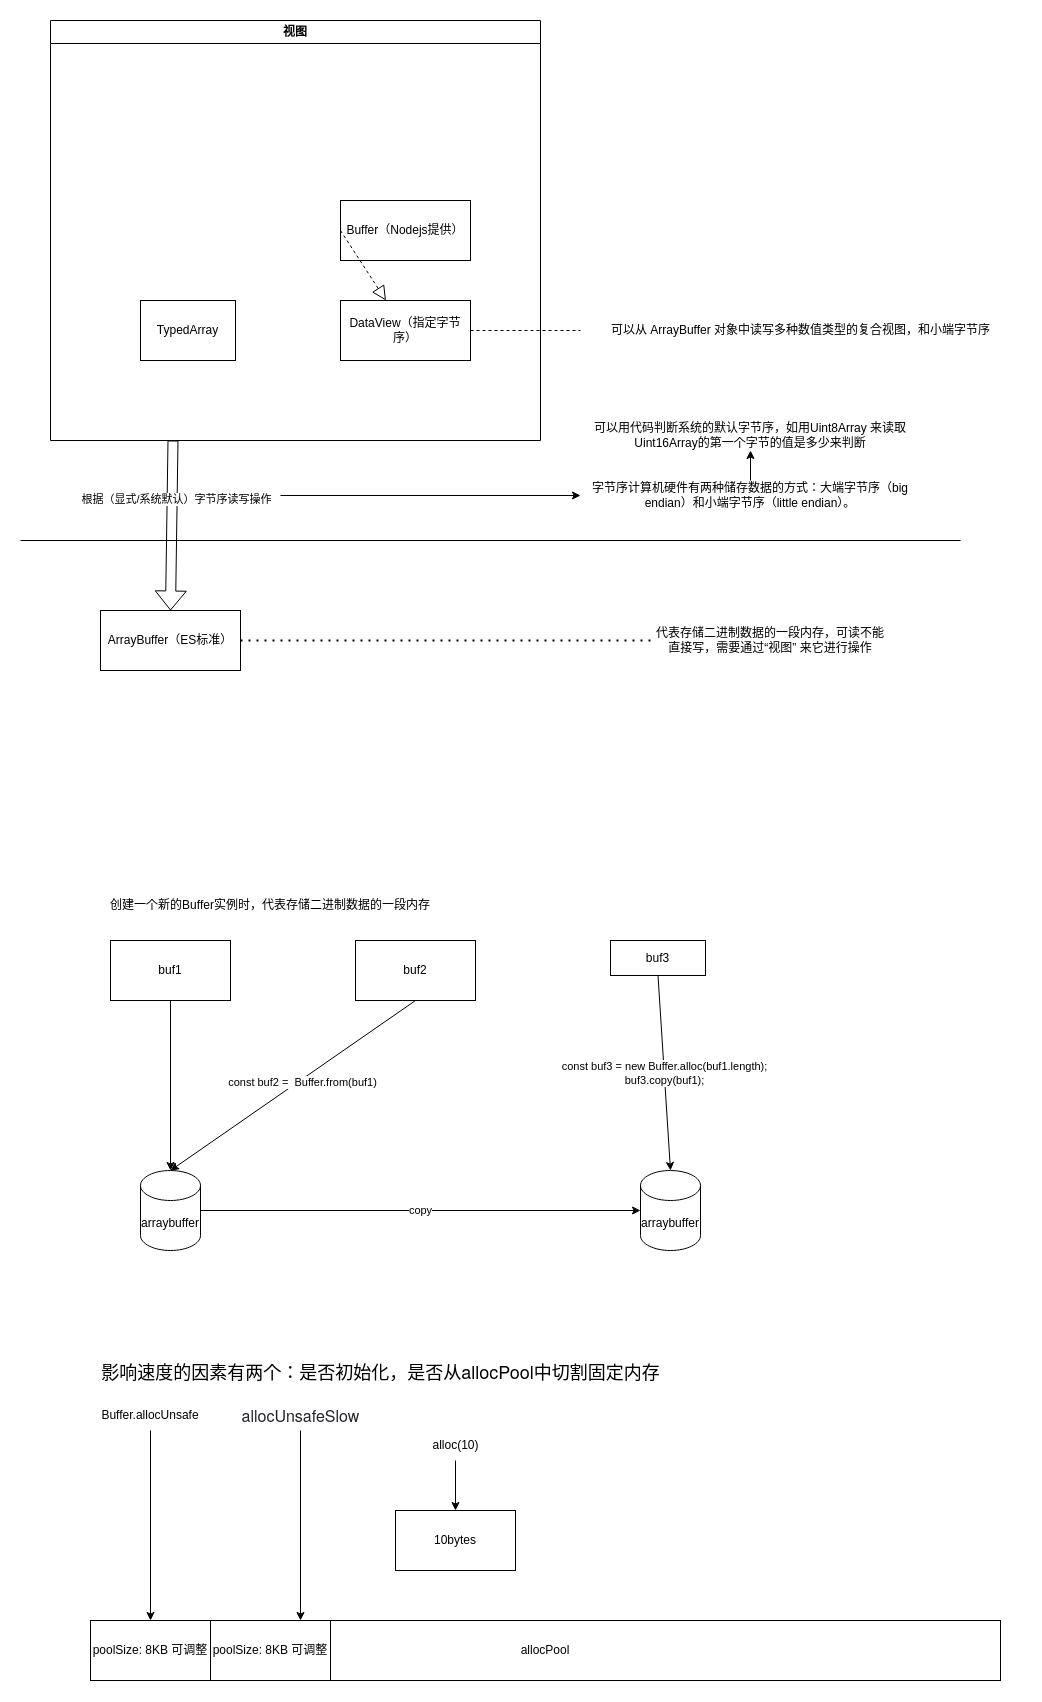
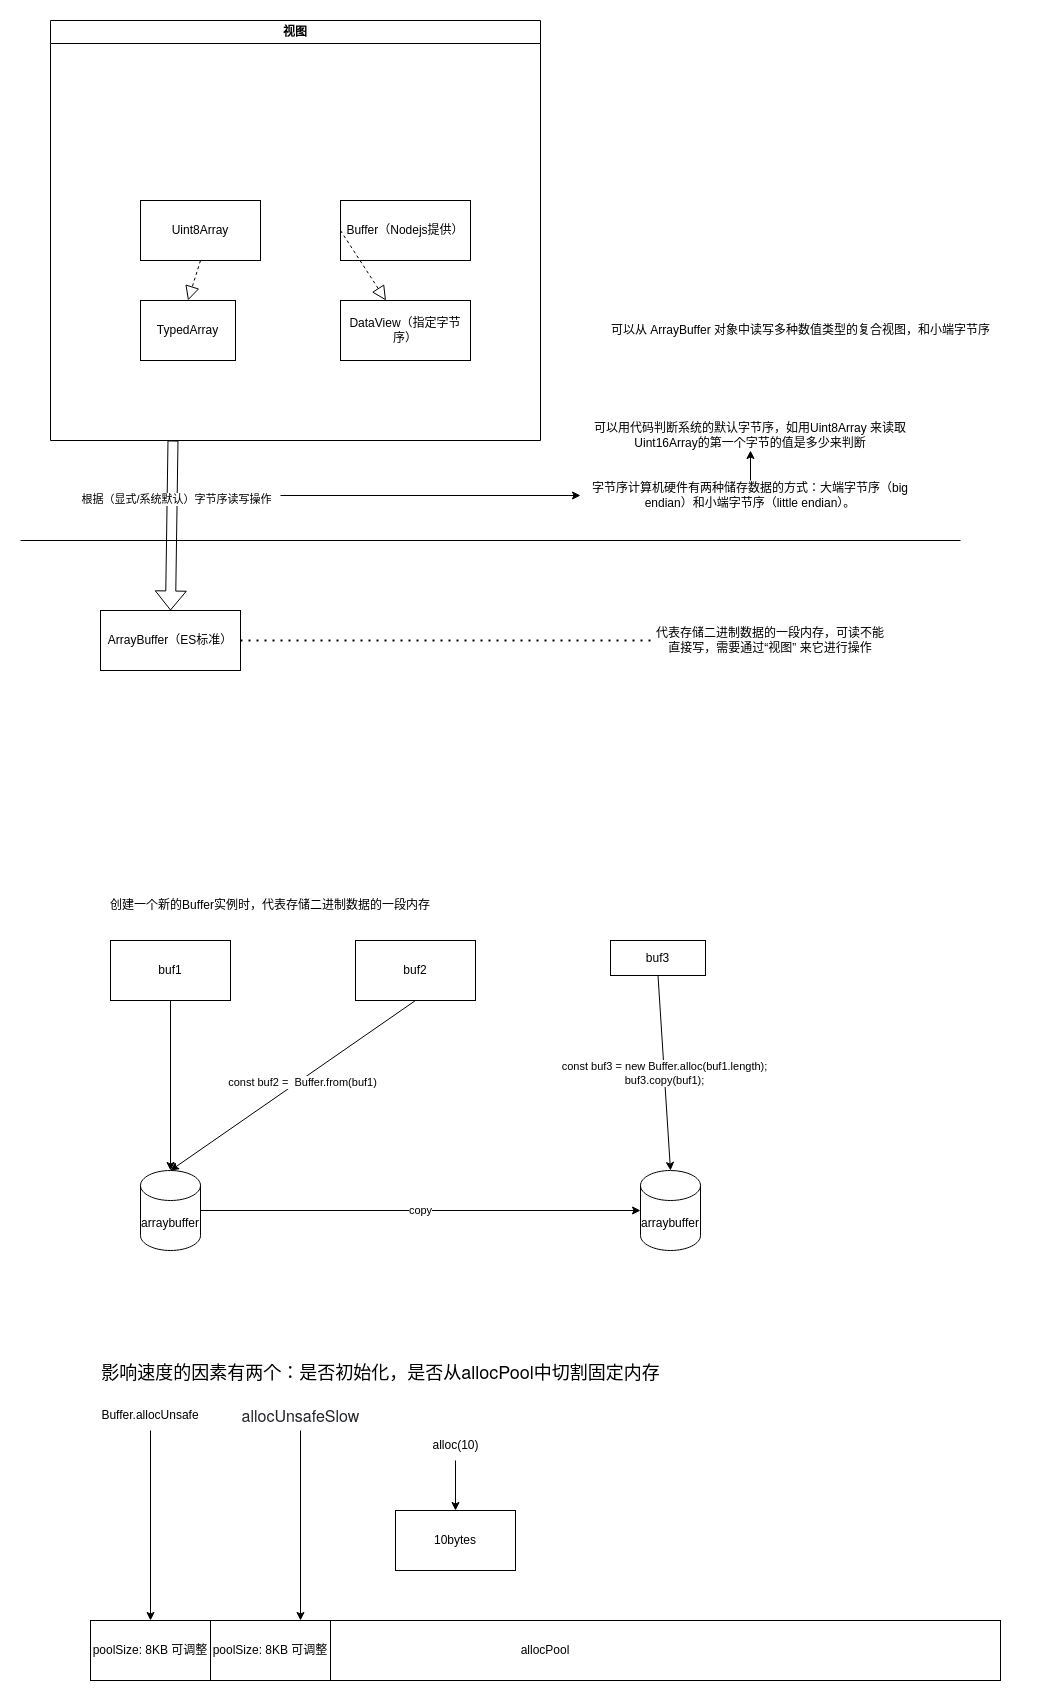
  <mxCell id="0" />
  <mxCell id="1" parent="0" />
  <mxCell id="2" value="ArrayBuffer（ES标准）" style="rounded=0;whiteSpace=wrap;html=1;" parent="1" vertex="1"><mxGeometry x="100" y="610" width="140" height="60" as="geometry" /></mxCell>
  <mxCell id="3" value="代表存储二进制数据的一段内存，可读不能直接写，需要通过“视图” 来它进行操作" style="text;html=1;strokeColor=none;fillColor=none;align=center;verticalAlign=middle;whiteSpace=wrap;rounded=0;" parent="1" vertex="1"><mxGeometry x="650" y="625" width="240" height="30" as="geometry" /></mxCell>
  <mxCell id="4" value="" style="endArrow=none;dashed=1;html=1;dashPattern=1 3;strokeWidth=2;rounded=0;entryX=0;entryY=0.5;entryDx=0;entryDy=0;exitX=1;exitY=0.5;exitDx=0;exitDy=0;" parent="1" source="2" target="3" edge="1"><mxGeometry width="50" height="50" relative="1" as="geometry"><mxPoint x="260" y="650" as="sourcePoint" /><mxPoint x="400" y="430" as="targetPoint" /></mxGeometry></mxCell>
  <mxCell id="5" value="视图" style="swimlane;whiteSpace=wrap;html=1;" parent="1" vertex="1"><mxGeometry x="50" y="20" width="490" height="420" as="geometry" /></mxCell>
  <mxCell id="6" value="TypedArray" style="rounded=0;whiteSpace=wrap;html=1;" parent="5" vertex="1"><mxGeometry x="90" y="280" width="95" height="60" as="geometry" /></mxCell>
+ <mxCell id="7" value="Uint8Array" style="rounded=0;whiteSpace=wrap;html=1;" parent="5" vertex="1"><mxGeometry x="90" y="180" width="120" height="60" as="geometry" /></mxCell>
  <mxCell id="8" value="Buffer（Nodejs提供）" style="rounded=0;whiteSpace=wrap;html=1;" parent="5" vertex="1"><mxGeometry x="290" y="180" width="130" height="60" as="geometry" /></mxCell>
+ <mxCell id="9" value="" style="endArrow=block;dashed=1;endFill=0;endSize=12;html=1;rounded=0;exitX=0.5;exitY=1;exitDx=0;exitDy=0;entryX=0.5;entryY=0;entryDx=0;entryDy=0;" parent="5" source="7" target="6" edge="1"><mxGeometry width="160" relative="1" as="geometry"><mxPoint x="250" y="330" as="sourcePoint" /><mxPoint x="410" y="330" as="targetPoint" /></mxGeometry></mxCell>
  <mxCell id="10" value="" style="endArrow=block;dashed=1;endFill=0;endSize=12;html=1;rounded=0;exitX=0;exitY=0.5;exitDx=0;exitDy=0;" parent="5" source="8" target="11" edge="1"><mxGeometry width="160" relative="1" as="geometry"><mxPoint x="250" y="330" as="sourcePoint" /><mxPoint x="410" y="330" as="targetPoint" /></mxGeometry></mxCell>
  <mxCell id="11" value="DataView（指定字节序）" style="whiteSpace=wrap;html=1;" parent="5" vertex="1"><mxGeometry x="290" y="280" width="130" height="60" as="geometry" /></mxCell>
  <mxCell id="12" value="" style="endArrow=none;html=1;rounded=0;" parent="1" edge="1"><mxGeometry width="50" height="50" relative="1" as="geometry"><mxPoint x="20" y="540" as="sourcePoint" /><mxPoint x="960" y="540" as="targetPoint" /></mxGeometry></mxCell>
  <mxCell id="13" value="" style="shape=flexArrow;endArrow=classic;html=1;rounded=0;entryX=0.5;entryY=0;entryDx=0;entryDy=0;exitX=0.25;exitY=1;exitDx=0;exitDy=0;" parent="1" source="5" target="2" edge="1"><mxGeometry width="50" height="50" relative="1" as="geometry"><mxPoint x="190" y="430" as="sourcePoint" /><mxPoint x="440" y="560" as="targetPoint" /></mxGeometry></mxCell>
  <mxCell id="14" value="根据（显式/系统默认）字节序读写操作" style="edgeLabel;html=1;align=center;verticalAlign=middle;resizable=0;points=[];" parent="13" vertex="1" connectable="0"><mxGeometry x="-0.314" y="4" relative="1" as="geometry"><mxPoint as="offset" /></mxGeometry></mxCell>
  <mxCell id="15" value="可以从 ArrayBuffer 对象中读写多种数值类型的复合视图，和小端字节序" style="text;html=1;align=center;verticalAlign=middle;resizable=0;points=[];autosize=1;strokeColor=none;fillColor=none;" parent="1" vertex="1"><mxGeometry x="580" y="315" width="440" height="30" as="geometry" /></mxCell>
- <mxCell id="16" value="" style="edgeStyle=orthogonalEdgeStyle;rounded=0;orthogonalLoop=1;jettySize=auto;html=1;dashed=1;startArrow=none;startFill=0;endArrow=none;endFill=0;" parent="1" source="11" target="15" edge="1"><mxGeometry relative="1" as="geometry" /></mxCell>
  <mxCell id="17" value="buf1" style="whiteSpace=wrap;html=1;" parent="1" vertex="1"><mxGeometry x="110" y="940" width="120" height="60" as="geometry" /></mxCell>
  <mxCell id="18" value="buf2" style="whiteSpace=wrap;html=1;" parent="1" vertex="1"><mxGeometry x="355" y="940" width="120" height="60" as="geometry" /></mxCell>
  <mxCell id="19" value="buf3" style="whiteSpace=wrap;html=1;" parent="1" vertex="1"><mxGeometry x="610" y="940" width="95" height="35" as="geometry" /></mxCell>
  <mxCell id="20" value="arraybuffer" style="shape=cylinder3;whiteSpace=wrap;html=1;boundedLbl=1;backgroundOutline=1;size=15;" parent="1" vertex="1"><mxGeometry x="140" y="1170" width="60" height="80" as="geometry" /></mxCell>
  <mxCell id="21" value="" style="endArrow=classic;html=1;rounded=0;exitX=0.5;exitY=1;exitDx=0;exitDy=0;entryX=0.5;entryY=0;entryDx=0;entryDy=0;entryPerimeter=0;" parent="1" source="17" target="20" edge="1"><mxGeometry width="50" height="50" relative="1" as="geometry"><mxPoint x="440" y="1160" as="sourcePoint" /><mxPoint x="490" y="1110" as="targetPoint" /></mxGeometry></mxCell>
  <mxCell id="22" value="" style="endArrow=classic;html=1;rounded=0;exitX=0.5;exitY=1;exitDx=0;exitDy=0;" parent="1" source="18" edge="1"><mxGeometry width="50" height="50" relative="1" as="geometry"><mxPoint x="440" y="1160" as="sourcePoint" /><mxPoint x="170" y="1170" as="targetPoint" /></mxGeometry></mxCell>
  <mxCell id="23" value="const buf2 =&amp;nbsp; Buffer.from(buf1)" style="edgeLabel;html=1;align=center;verticalAlign=middle;resizable=0;points=[];" parent="22" vertex="1" connectable="0"><mxGeometry x="-0.062" y="2" relative="1" as="geometry"><mxPoint as="offset" /></mxGeometry></mxCell>
  <mxCell id="24" value="arraybuffer" style="shape=cylinder3;whiteSpace=wrap;html=1;boundedLbl=1;backgroundOutline=1;size=15;" parent="1" vertex="1"><mxGeometry x="640" y="1170" width="60" height="80" as="geometry" /></mxCell>
  <mxCell id="25" value="copy" style="endArrow=classic;html=1;rounded=0;exitX=1;exitY=0.5;exitDx=0;exitDy=0;exitPerimeter=0;entryX=0;entryY=0.5;entryDx=0;entryDy=0;entryPerimeter=0;" parent="1" source="20" target="24" edge="1"><mxGeometry width="50" height="50" relative="1" as="geometry"><mxPoint x="440" y="1160" as="sourcePoint" /><mxPoint x="490" y="1110" as="targetPoint" /></mxGeometry></mxCell>
  <mxCell id="26" value="const buf3 = new Buffer.alloc(buf1.length); &lt;br&gt;buf3.copy(buf1);" style="endArrow=classic;html=1;rounded=0;entryX=0.5;entryY=0;entryDx=0;entryDy=0;entryPerimeter=0;exitX=0.5;exitY=1;exitDx=0;exitDy=0;" parent="1" source="19" target="24" edge="1"><mxGeometry width="50" height="50" relative="1" as="geometry"><mxPoint x="440" y="1160" as="sourcePoint" /><mxPoint x="490" y="1110" as="targetPoint" /></mxGeometry></mxCell>
  <mxCell id="27" value="创建一个新的Buffer实例时，代表存储二进制数据的一段内存" style="text;html=1;strokeColor=none;fillColor=none;align=center;verticalAlign=middle;whiteSpace=wrap;rounded=0;" parent="1" vertex="1"><mxGeometry x="70" y="890" width="400" height="30" as="geometry" /></mxCell>
  <mxCell id="28" value="" style="edgeStyle=orthogonalEdgeStyle;rounded=0;orthogonalLoop=1;jettySize=auto;html=1;" edge="1" parent="1" source="29" target="31"><mxGeometry relative="1" as="geometry" /></mxCell>
  <mxCell id="29" value="字节序计算机硬件有两种储存数据的方式：大端字节序（big endian）和小端字节序（little endian）。" style="text;html=1;strokeColor=none;fillColor=none;align=center;verticalAlign=middle;whiteSpace=wrap;rounded=0;" vertex="1" parent="1"><mxGeometry x="580" y="480" width="340" height="30" as="geometry" /></mxCell>
  <mxCell id="30" value="" style="endArrow=classic;html=1;rounded=0;entryX=0;entryY=0.5;entryDx=0;entryDy=0;" edge="1" parent="1" target="29"><mxGeometry width="50" height="50" relative="1" as="geometry"><mxPoint x="280" y="495" as="sourcePoint" /><mxPoint x="490" y="320" as="targetPoint" /></mxGeometry></mxCell>
  <mxCell id="31" value="可以用代码判断系统的默认字节序，如用Uint8Array 来读取 Uint16Array的第一个字节的值是多少来判断" style="text;html=1;strokeColor=none;fillColor=none;align=center;verticalAlign=middle;whiteSpace=wrap;rounded=0;" vertex="1" parent="1"><mxGeometry x="580" y="420" width="340" height="30" as="geometry" /></mxCell>
  <mxCell id="32" value="allocPool" style="rounded=0;whiteSpace=wrap;html=1;" vertex="1" parent="1"><mxGeometry x="90" y="1620" width="910" height="60" as="geometry" /></mxCell>
  <mxCell id="33" value="poolSize: 8KB 可调整" style="rounded=0;whiteSpace=wrap;html=1;" vertex="1" parent="1"><mxGeometry x="90" y="1620" width="120" height="60" as="geometry" /></mxCell>
  <mxCell id="34" value="poolSize: 8KB 可调整" style="rounded=0;whiteSpace=wrap;html=1;" vertex="1" parent="1"><mxGeometry x="210" y="1620" width="120" height="60" as="geometry" /></mxCell>
  <mxCell id="35" value="" style="edgeStyle=orthogonalEdgeStyle;rounded=0;orthogonalLoop=1;jettySize=auto;html=1;" edge="1" parent="1" source="36" target="33"><mxGeometry relative="1" as="geometry"><mxPoint x="150" y="1495" as="targetPoint" /></mxGeometry></mxCell>
  <mxCell id="36" value="Buffer.allocUnsafe" style="text;html=1;strokeColor=none;fillColor=none;align=center;verticalAlign=middle;whiteSpace=wrap;rounded=0;" vertex="1" parent="1"><mxGeometry x="90" y="1400" width="120" height="30" as="geometry" /></mxCell>
  <mxCell id="37" value="&lt;p style=&quot;margin: 0px; font-variant-numeric: normal; font-variant-east-asian: normal; font-variant-alternates: normal; font-kerning: auto; font-optical-sizing: auto; font-feature-settings: normal; font-variation-settings: normal; font-stretch: normal; font-size: 18px; line-height: normal; font-family: &amp;quot;Helvetica Neue&amp;quot;; text-align: start;&quot; class=&quot;p1&quot;&gt;影响速度的因素有两个：是否初始化，是否从allocPool中切割固定内存&lt;/p&gt;" style="text;html=1;align=center;verticalAlign=middle;resizable=0;points=[];autosize=1;strokeColor=none;fillColor=none;" vertex="1" parent="1"><mxGeometry x="90" y="1350" width="580" height="40" as="geometry" /></mxCell>
  <mxCell id="38" value="" style="edgeStyle=orthogonalEdgeStyle;rounded=0;orthogonalLoop=1;jettySize=auto;html=1;entryX=0.75;entryY=0;entryDx=0;entryDy=0;" edge="1" parent="1" source="39" target="34"><mxGeometry relative="1" as="geometry"><mxPoint x="295" y="1510" as="targetPoint" /></mxGeometry></mxCell>
  <mxCell id="39" value="&lt;p style=&quot;margin: 0px; font-variant-numeric: normal; font-variant-east-asian: normal; font-variant-alternates: normal; font-kerning: auto; font-optical-sizing: auto; font-feature-settings: normal; font-variation-settings: normal; font-stretch: normal; font-size: 16px; line-height: normal; font-family: &amp;quot;Helvetica Neue&amp;quot;; color: rgb(34, 36, 42); text-align: start;&quot; class=&quot;p1&quot;&gt;allocUnsafeSlow&lt;/p&gt;" style="text;html=1;align=center;verticalAlign=middle;resizable=0;points=[];autosize=1;strokeColor=none;fillColor=none;" vertex="1" parent="1"><mxGeometry x="230" y="1400" width="140" height="30" as="geometry" /></mxCell>
  <mxCell id="40" value="" style="edgeStyle=orthogonalEdgeStyle;rounded=0;orthogonalLoop=1;jettySize=auto;html=1;" edge="1" parent="1" source="41" target="42"><mxGeometry relative="1" as="geometry" /></mxCell>
  <mxCell id="41" value="alloc(10)" style="text;html=1;align=center;verticalAlign=middle;resizable=0;points=[];autosize=1;strokeColor=none;fillColor=none;" vertex="1" parent="1"><mxGeometry x="420" y="1430" width="70" height="30" as="geometry" /></mxCell>
  <mxCell id="42" value="10bytes" style="rounded=0;whiteSpace=wrap;html=1;" vertex="1" parent="1"><mxGeometry x="395" y="1510" width="120" height="60" as="geometry" /></mxCell>
